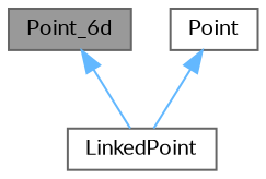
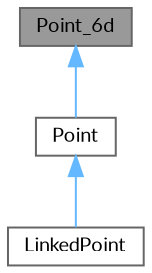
  digraph {
    fontname=Lato
    node [color=gray40 fillcolor=white fontname=Lato fontsize=10 shape=box style=filled]
    edge [color=steelblue1 dir=back fontname=Lato fontsize=10 labelfontname=Helvetica labelfontsize=10 style=solid]
    n1 [fillcolor=grey60 fontcolor=black height=0.2 label=Point_6d width=0.4]
    n2 [height=0.2 label=Point width=0.4]
    n3 [height=0.2 label=LinkedPoint width=0.4]
-   n1 -> n3
+   n1 -> n2
    n2 -> n3
  }
